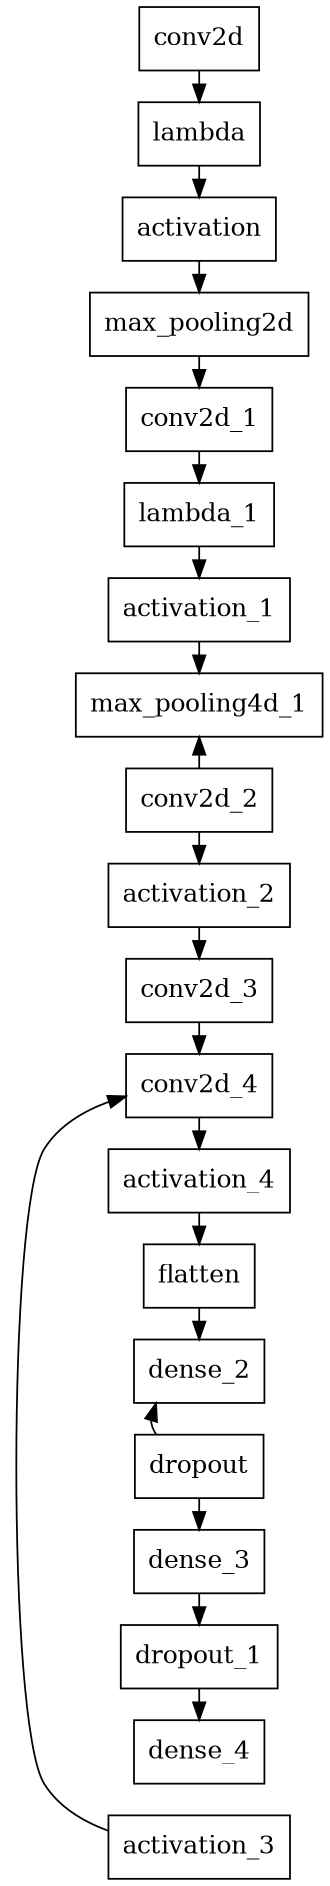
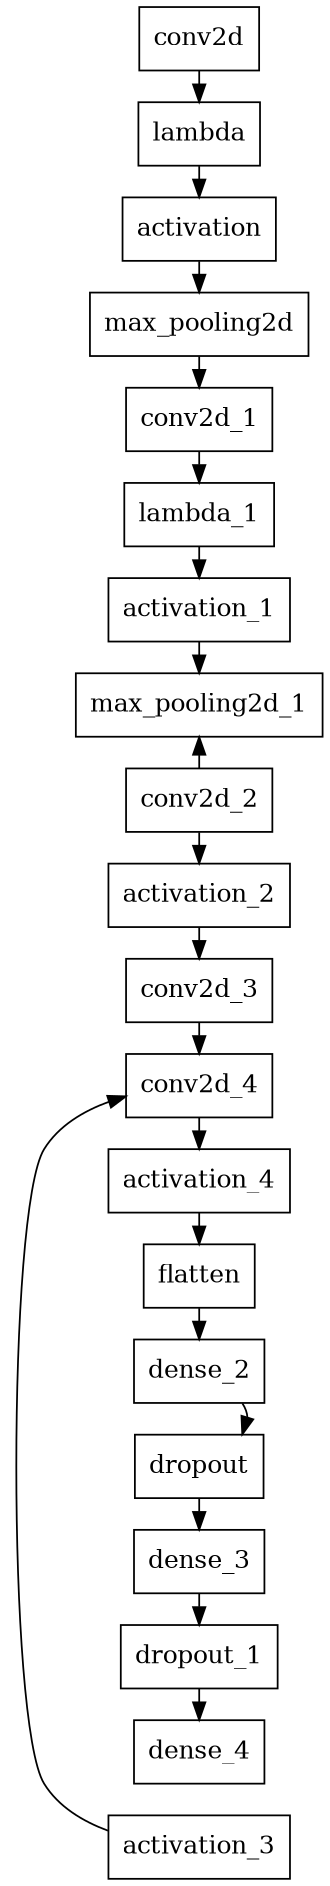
  digraph {
    rankdir=LR
    node [shape=box]
    edge [constraint=false]
    n1 [label=conv2d]
    n2 [label=lambda]
    n3 [label=activation]
    n4 [label=max_pooling2d]
    n5 [label=conv2d_1]
    n6 [label=lambda_1]
    n7 [label=activation_1]
-   n8 [label=max_pooling4d_1]
+   n8 [label=max_pooling2d_1]
    n9 [label=conv2d_2]
    n10 [label=activation_2]
    n11 [label=conv2d_3]
    n12 [label=conv2d_4]
    n13 [label=activation_3]
    n14 [label=activation_4]
    n15 [label=flatten]
    n16 [label=dense_2]
    n17 [label=dropout]
    n18 [label=dense_3]
    n19 [label=dropout_1]
    n20 [label=dense_4]
    n1 -> n2
    n2 -> n3
    n3 -> n4
    n4 -> n5
    n5 -> n6
    n6 -> n7
    n7 -> n8
    n9 -> n8
    n9 -> n10
    n10 -> n11
    n11 -> n12
    n12 -> n14
    n13 -> n12
    n14 -> n15
    n15 -> n16
-   n17 -> n16
+   n16 -> n17
    n17 -> n18
    n18 -> n19
    n19 -> n20
  }
